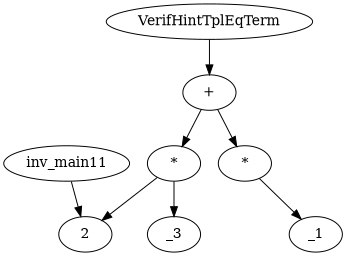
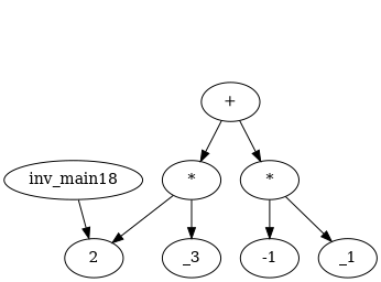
  digraph {
-   n1 [label=inv_main11]
+   n1 [label=inv_main18]
    n2 [label=2]
-   n3 [label=VerifHintTplEqTerm]
    n4 [label="+"]
    n5 [label="*"]
    n6 [label="*"]
    n7 [label=_3]
+   n8 [label=-1]
    n9 [label=_1]
    n1 -> n2
-   n3 -> n4
    n4 -> n5
    n4 -> n6
    n5 -> n2
    n5 -> n7
+   n6 -> n8
    n6 -> n9
  }
